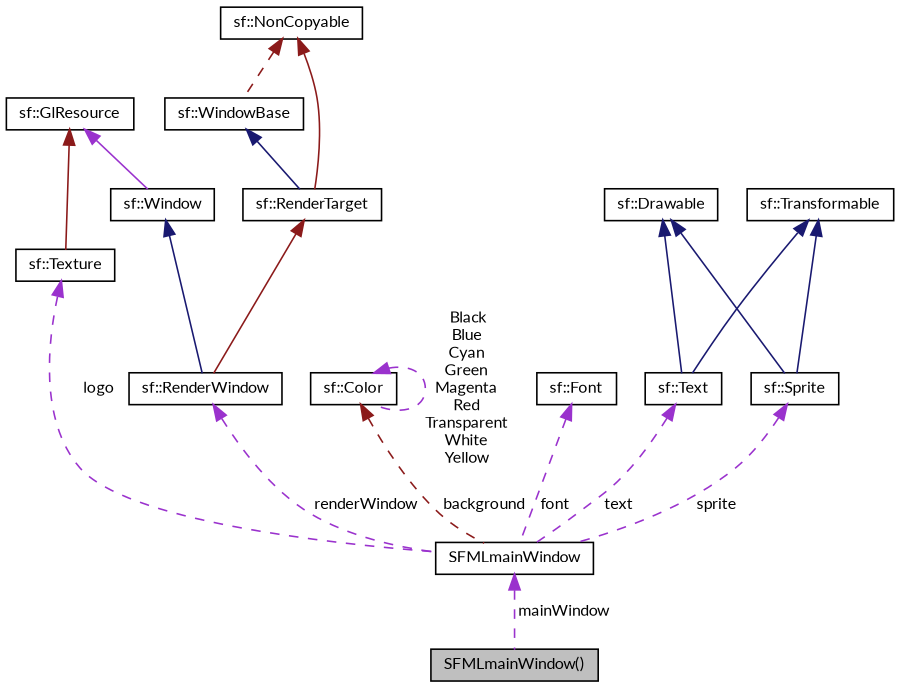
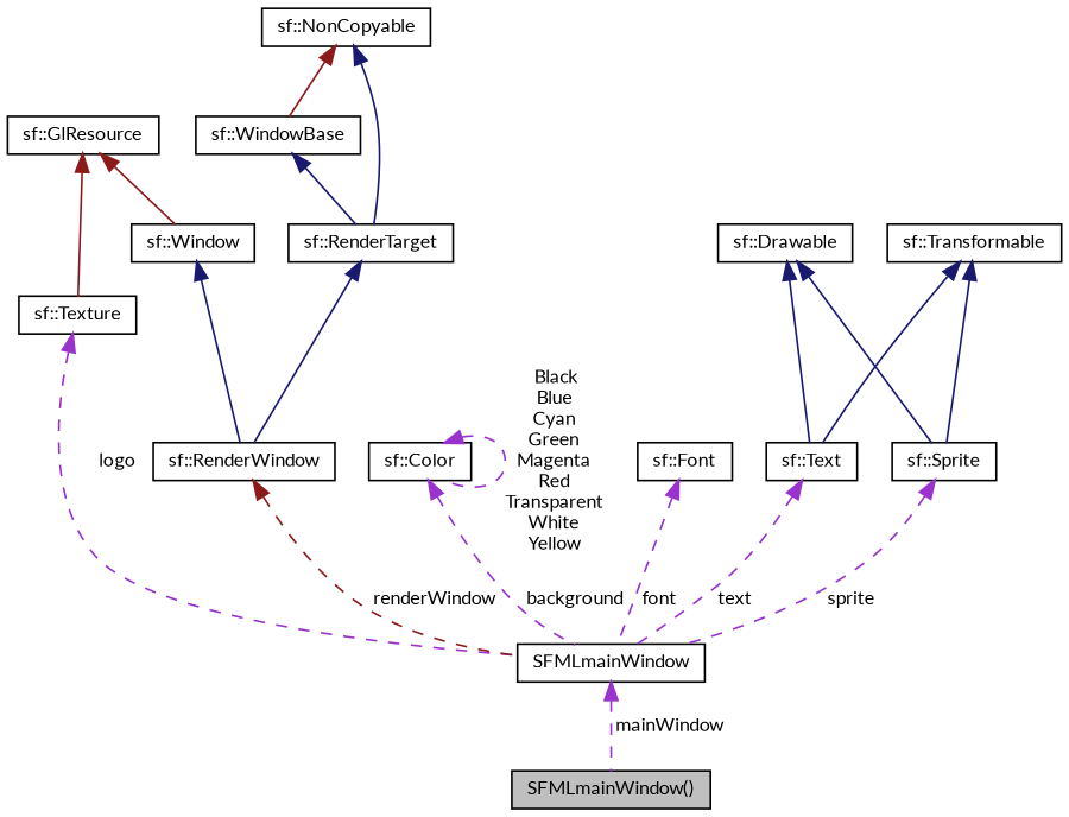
  digraph {
    fontname=Lato
    node [color=black fillcolor=white fontname=Lato fontsize=10 shape=record style=filled]
    edge [color=darkorchid3 dir=back fontname=Lato fontsize=10 labelfontname=Helvetica labelfontsize=10 style=solid]
    n1 [fillcolor=grey75 fontcolor=black height=0.2 label="SFMLmainWindow()" width=0.4]
    n2 [height=0.2 label=SFMLmainWindow width=0.4]
    n3 [height=0.2 label="sf::Texture" width=0.4]
    n4 [height=0.2 label="sf::GlResource" width=0.4]
    n5 [height=0.2 label="sf::Window" width=0.4]
    n6 [height=0.2 label="sf::RenderWindow" width=0.4]
    n7 [height=0.2 label="sf::Color" width=0.4]
    n8 [height=0.2 label="sf::WindowBase" width=0.4]
    n9 [height=0.2 label="sf::RenderTarget" width=0.4]
    n10 [height=0.2 label="sf::NonCopyable" width=0.4]
    n11 [height=0.2 label="sf::Font" width=0.4]
    n12 [height=0.2 label="sf::Sprite" width=0.4]
    n13 [height=0.2 label="sf::Drawable" width=0.4]
    n14 [height=0.2 label="sf::Text" width=0.4]
    n15 [height=0.2 label="sf::Transformable" width=0.4]
    n2 -> n1 [label=" mainWindow" style=dashed]
    n3 -> n2 [label=" logo" style=dashed]
    n4 -> n3 [color=firebrick4]
-   n4 -> n5
+   n4 -> n5 [color=firebrick4]
    n5 -> n6 [color=midnightblue]
-   n6 -> n2 [label=" renderWindow" style=dashed]
-   n7 -> n2 [color=firebrick4 label=" background" style=dashed]
+   n6 -> n2 [color=firebrick4 label=" renderWindow" style=dashed]
+   n7 -> n2 [label=" background" style=dashed]
    n7 -> n7 [label=" Black\nBlue\nCyan\nGreen\nMagenta\nRed\nTransparent\nWhite\nYellow" style=dashed]
    n8 -> n9 [color=midnightblue]
-   n9 -> n6 [color=firebrick4]
-   n10 -> n8 [color=firebrick4 style=dashed]
-   n10 -> n9 [color=firebrick4]
+   n9 -> n6 [color=midnightblue]
+   n10 -> n8 [color=firebrick4]
+   n10 -> n9 [color=midnightblue]
    n11 -> n2 [label=" font" style=dashed]
    n12 -> n2 [label=" sprite" style=dashed]
    n13 -> n12 [color=midnightblue]
    n13 -> n14 [color=midnightblue]
    n14 -> n2 [label=" text" style=dashed]
    n15 -> n12 [color=midnightblue]
    n15 -> n14 [color=midnightblue]
  }
